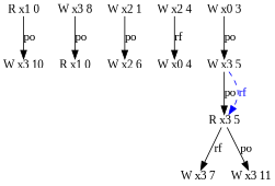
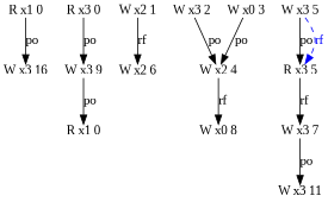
  digraph {
    fontname="Liberation Serif"
    node [fontname="Liberation Serif" idx=1 loc=3 shape=plain th=0 type=W]
    edge [fontname="Liberation Serif"]
-   n1 [label="W x3 10" th=3]
-   n2 [idx=3 label="W x3 8"]
+   n1 [label="W x3 16" th=3]
+   n2 [idx=3 label="W x3 9"]
    n3 [idx=4 label="R x1 0" loc=1 type=R]
    n4 [idx=0 label="W x2 1" loc=2]
    n5 [label="W x2 6" loc=2]
+   n6 [idx=0 label="W x3 2" th=1]
    n7 [label="W x2 4" loc=2 th=1]
-   n8 [idx=2 label="W x0 4" loc=0 th=1]
+   n8 [idx=2 label="W x0 8" loc=0 th=1]
+   n9 [idx=2 label="R x3 0" type=R]
    n10 [idx=0 label="W x0 3" loc=0 th=2]
    n11 [label="W x3 5" th=2]
    n12 [idx=2 label="R x3 5" th=2 type=R]
    n13 [idx=0 label="R x1 0" loc=1 th=3 type=R]
    n14 [idx=3 label="W x3 7" th=2]
    n15 [idx=4 label="W x3 11" th=2]
    n2 -> n3 [label=po]
-   n4 -> n5 [label=po]
+   n4 -> n5 [label=rf]
+   n6 -> n7 [label=po]
    n7 -> n8 [label=rf]
-   n10 -> n11 [label=po]
+   n9 -> n2 [label=po]
+   n10 -> n7 [label=po]
    n11 -> n12 [label=po]
    n11 -> n12 [color=blue constraint=false fontcolor=blue from_idx=1 from_th=2 label=rf style=dashed to_idx=2 to_th=2]
    n12 -> n14 [label=rf]
    n13 -> n1 [label=po]
-   n12 -> n15 [label=po]
+   n14 -> n15 [label=po]
  }
